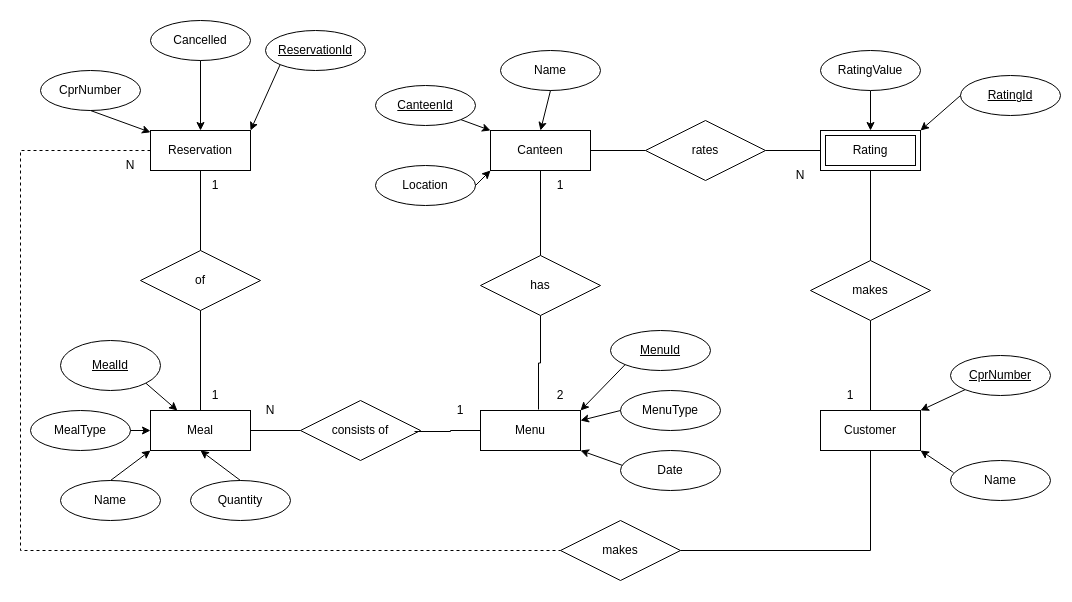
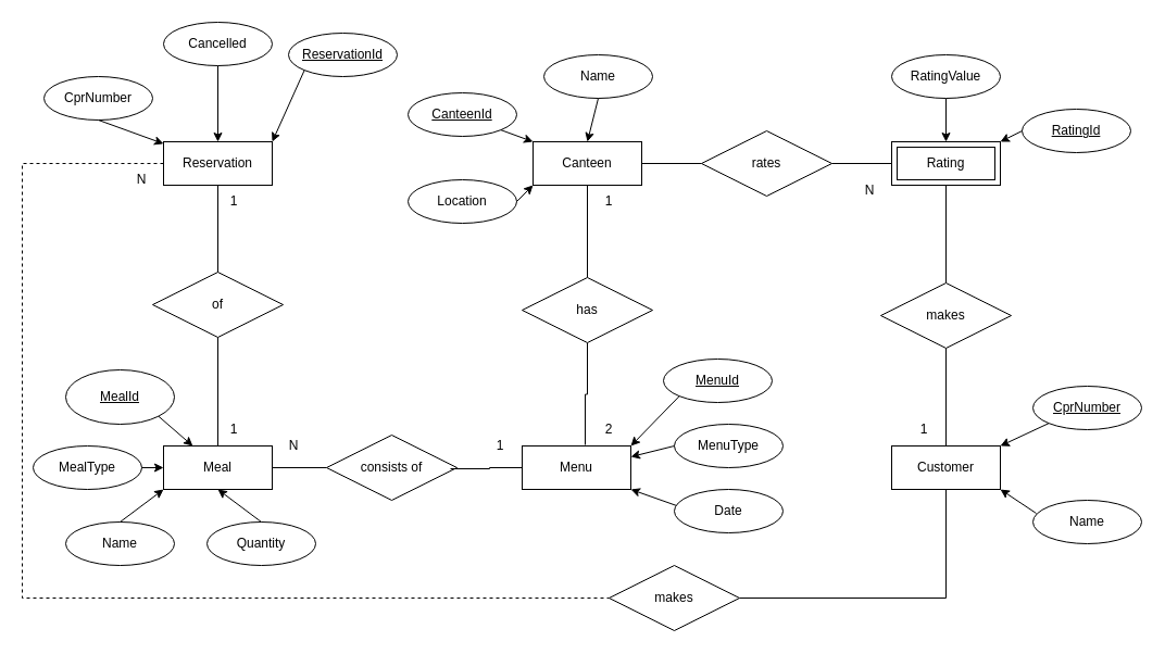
  <mxCell id="0" />
  <mxCell id="1" parent="0" />
  <mxCell id="2" style="edgeStyle=orthogonalEdgeStyle;rounded=0;orthogonalLoop=1;jettySize=auto;html=1;endArrow=none;endFill=0;dashed=1;" edge="1" parent="1" source="3"><mxGeometry relative="1" as="geometry"><mxPoint x="560" y="550" as="targetPoint" /><Array as="points"><mxPoint x="20" y="150" /><mxPoint x="20" y="550" /></Array></mxGeometry></mxCell>
  <mxCell id="3" value="Reservation" style="whiteSpace=wrap;html=1;align=center;" vertex="1" parent="1"><mxGeometry x="150" y="130" width="100" height="40" as="geometry" /></mxCell>
  <mxCell id="4" value="of" style="shape=rhombus;perimeter=rhombusPerimeter;whiteSpace=wrap;html=1;align=center;" vertex="1" parent="1"><mxGeometry x="140" y="250" width="120" height="60" as="geometry" /></mxCell>
  <mxCell id="5" value="" style="endArrow=none;html=1;rounded=0;exitX=0.5;exitY=1;exitDx=0;exitDy=0;entryX=0.5;entryY=0;entryDx=0;entryDy=0;endFill=0;" edge="1" parent="1" source="3" target="4"><mxGeometry width="50" height="50" relative="1" as="geometry"><mxPoint x="340" y="230" as="sourcePoint" /><mxPoint x="390" y="180" as="targetPoint" /></mxGeometry></mxCell>
  <mxCell id="6" value="" style="endArrow=none;html=1;rounded=0;exitX=0.5;exitY=1;exitDx=0;exitDy=0;entryX=0.5;entryY=0;entryDx=0;entryDy=0;endFill=0;" edge="1" parent="1" source="4" target="7"><mxGeometry width="50" height="50" relative="1" as="geometry"><mxPoint x="210" y="180" as="sourcePoint" /><mxPoint x="210" y="260" as="targetPoint" /></mxGeometry></mxCell>
  <mxCell id="7" value="Meal" style="whiteSpace=wrap;html=1;align=center;" vertex="1" parent="1"><mxGeometry x="150" y="410" width="100" height="40" as="geometry" /></mxCell>
  <mxCell id="8" value="CprNumber" style="ellipse;whiteSpace=wrap;html=1;align=center;" vertex="1" parent="1"><mxGeometry x="40" y="70" width="100" height="40" as="geometry" /></mxCell>
  <mxCell id="9" value="Cancelled" style="ellipse;whiteSpace=wrap;html=1;align=center;" vertex="1" parent="1"><mxGeometry x="150" y="20" width="100" height="40" as="geometry" /></mxCell>
  <mxCell id="10" style="edgeStyle=orthogonalEdgeStyle;rounded=0;orthogonalLoop=1;jettySize=auto;html=1;entryX=0.5;entryY=0;entryDx=0;entryDy=0;endArrow=none;endFill=0;" edge="1" parent="1" source="11" target="29"><mxGeometry relative="1" as="geometry" /></mxCell>
  <mxCell id="11" value="Canteen" style="whiteSpace=wrap;html=1;align=center;" vertex="1" parent="1"><mxGeometry x="490" y="130" width="100" height="40" as="geometry" /></mxCell>
  <mxCell id="12" value="Menu" style="whiteSpace=wrap;html=1;align=center;" vertex="1" parent="1"><mxGeometry x="480" y="410" width="100" height="40" as="geometry" /></mxCell>
  <mxCell id="13" style="edgeStyle=orthogonalEdgeStyle;rounded=0;orthogonalLoop=1;jettySize=auto;html=1;entryX=1;entryY=0.5;entryDx=0;entryDy=0;endArrow=none;endFill=0;" edge="1" parent="1" source="14" target="20"><mxGeometry relative="1" as="geometry" /></mxCell>
  <mxCell id="14" value="Rating" style="shape=ext;margin=3;double=1;whiteSpace=wrap;html=1;align=center;" vertex="1" parent="1"><mxGeometry x="820" y="130" width="100" height="40" as="geometry" /></mxCell>
  <mxCell id="15" style="edgeStyle=orthogonalEdgeStyle;rounded=0;orthogonalLoop=1;jettySize=auto;html=1;entryX=0.5;entryY=1;entryDx=0;entryDy=0;endArrow=none;endFill=0;" edge="1" parent="1" source="17" target="22"><mxGeometry relative="1" as="geometry" /></mxCell>
  <mxCell id="16" style="edgeStyle=orthogonalEdgeStyle;rounded=0;orthogonalLoop=1;jettySize=auto;html=1;entryX=1;entryY=0.5;entryDx=0;entryDy=0;endArrow=none;endFill=0;" edge="1" parent="1" source="17" target="32"><mxGeometry relative="1" as="geometry"><Array as="points"><mxPoint x="870" y="550" /></Array></mxGeometry></mxCell>
  <mxCell id="17" value="Customer" style="whiteSpace=wrap;html=1;align=center;" vertex="1" parent="1"><mxGeometry x="820" y="410" width="100" height="40" as="geometry" /></mxCell>
  <mxCell id="18" value="ReservationId" style="ellipse;whiteSpace=wrap;html=1;align=center;fontStyle=4;" vertex="1" parent="1"><mxGeometry x="265" y="30" width="100" height="40" as="geometry" /></mxCell>
  <mxCell id="19" style="edgeStyle=orthogonalEdgeStyle;rounded=0;orthogonalLoop=1;jettySize=auto;html=1;entryX=1;entryY=0.5;entryDx=0;entryDy=0;endArrow=none;endFill=0;" edge="1" parent="1" source="20" target="11"><mxGeometry relative="1" as="geometry" /></mxCell>
  <mxCell id="20" value="rates" style="shape=rhombus;perimeter=rhombusPerimeter;whiteSpace=wrap;html=1;align=center;" vertex="1" parent="1"><mxGeometry x="645" y="120" width="120" height="60" as="geometry" /></mxCell>
  <mxCell id="21" style="edgeStyle=orthogonalEdgeStyle;rounded=0;orthogonalLoop=1;jettySize=auto;html=1;entryX=0.5;entryY=1;entryDx=0;entryDy=0;endArrow=none;endFill=0;" edge="1" parent="1" source="22" target="14"><mxGeometry relative="1" as="geometry" /></mxCell>
  <mxCell id="22" value="makes" style="shape=rhombus;perimeter=rhombusPerimeter;whiteSpace=wrap;html=1;align=center;" vertex="1" parent="1"><mxGeometry x="810" y="260" width="120" height="60" as="geometry" /></mxCell>
  <mxCell id="23" style="edgeStyle=orthogonalEdgeStyle;rounded=0;orthogonalLoop=1;jettySize=auto;html=1;entryX=1;entryY=0.5;entryDx=0;entryDy=0;endArrow=none;endFill=0;" edge="1" parent="1" source="24" target="7"><mxGeometry relative="1" as="geometry" /></mxCell>
  <mxCell id="24" value="consists of" style="shape=rhombus;perimeter=rhombusPerimeter;whiteSpace=wrap;html=1;align=center;" vertex="1" parent="1"><mxGeometry x="300" y="400" width="120" height="60" as="geometry" /></mxCell>
  <mxCell id="25" style="edgeStyle=orthogonalEdgeStyle;rounded=0;orthogonalLoop=1;jettySize=auto;html=1;entryX=0.95;entryY=0.517;entryDx=0;entryDy=0;entryPerimeter=0;exitX=0;exitY=0.5;exitDx=0;exitDy=0;endArrow=none;endFill=0;" edge="1" parent="1" source="12" target="24"><mxGeometry relative="1" as="geometry"><mxPoint x="880" y="420" as="sourcePoint" /><mxPoint x="880" y="330" as="targetPoint" /></mxGeometry></mxCell>
  <mxCell id="26" value="N" style="text;html=1;strokeColor=none;fillColor=none;align=center;verticalAlign=middle;whiteSpace=wrap;rounded=0;" vertex="1" parent="1"><mxGeometry x="240" y="395" width="60" height="30" as="geometry" /></mxCell>
  <mxCell id="27" value="1" style="text;html=1;strokeColor=none;fillColor=none;align=center;verticalAlign=middle;whiteSpace=wrap;rounded=0;" vertex="1" parent="1"><mxGeometry x="430" y="395" width="60" height="30" as="geometry" /></mxCell>
  <mxCell id="28" style="edgeStyle=orthogonalEdgeStyle;rounded=0;orthogonalLoop=1;jettySize=auto;html=1;entryX=0.58;entryY=-0.025;entryDx=0;entryDy=0;entryPerimeter=0;endArrow=none;endFill=0;" edge="1" parent="1" source="29" target="12"><mxGeometry relative="1" as="geometry" /></mxCell>
  <mxCell id="29" value="has" style="shape=rhombus;perimeter=rhombusPerimeter;whiteSpace=wrap;html=1;align=center;" vertex="1" parent="1"><mxGeometry x="480" y="255" width="120" height="60" as="geometry" /></mxCell>
  <mxCell id="30" value="2" style="text;html=1;strokeColor=none;fillColor=none;align=center;verticalAlign=middle;whiteSpace=wrap;rounded=0;" vertex="1" parent="1"><mxGeometry x="530" y="380" width="60" height="30" as="geometry" /></mxCell>
  <mxCell id="31" value="1" style="text;html=1;strokeColor=none;fillColor=none;align=center;verticalAlign=middle;whiteSpace=wrap;rounded=0;" vertex="1" parent="1"><mxGeometry x="530" y="170" width="60" height="30" as="geometry" /></mxCell>
  <mxCell id="32" value="makes" style="shape=rhombus;perimeter=rhombusPerimeter;whiteSpace=wrap;html=1;align=center;" vertex="1" parent="1"><mxGeometry x="560" y="520" width="120" height="60" as="geometry" /></mxCell>
  <mxCell id="33" value="Name" style="ellipse;whiteSpace=wrap;html=1;align=center;" vertex="1" parent="1"><mxGeometry x="950" y="460" width="100" height="40" as="geometry" /></mxCell>
  <mxCell id="34" value="" style="endArrow=classic;html=1;rounded=0;exitX=0.5;exitY=1;exitDx=0;exitDy=0;" edge="1" parent="1" source="8" target="3"><mxGeometry width="50" height="50" relative="1" as="geometry"><mxPoint x="210" y="180" as="sourcePoint" /><mxPoint x="210" y="260" as="targetPoint" /></mxGeometry></mxCell>
  <mxCell id="35" value="" style="endArrow=classic;html=1;rounded=0;exitX=0.5;exitY=1;exitDx=0;exitDy=0;entryX=0.5;entryY=0;entryDx=0;entryDy=0;" edge="1" parent="1" source="9" target="3"><mxGeometry width="50" height="50" relative="1" as="geometry"><mxPoint x="100" y="120" as="sourcePoint" /><mxPoint x="160" y="142" as="targetPoint" /></mxGeometry></mxCell>
  <mxCell id="36" value="" style="endArrow=classic;html=1;rounded=0;exitX=0;exitY=1;exitDx=0;exitDy=0;entryX=1;entryY=0;entryDx=0;entryDy=0;" edge="1" parent="1" source="18" target="3"><mxGeometry width="50" height="50" relative="1" as="geometry"><mxPoint x="110" y="130" as="sourcePoint" /><mxPoint x="170" y="152" as="targetPoint" /></mxGeometry></mxCell>
  <mxCell id="37" value="CprNumber" style="ellipse;whiteSpace=wrap;html=1;align=center;fontStyle=4;" vertex="1" parent="1"><mxGeometry x="950" y="355" width="100" height="40" as="geometry" /></mxCell>
  <mxCell id="38" value="" style="endArrow=classic;html=1;rounded=0;exitX=0;exitY=1;exitDx=0;exitDy=0;entryX=1;entryY=0;entryDx=0;entryDy=0;" edge="1" parent="1" source="37" target="17"><mxGeometry width="50" height="50" relative="1" as="geometry"><mxPoint x="285" y="114" as="sourcePoint" /><mxPoint x="260" y="140" as="targetPoint" /></mxGeometry></mxCell>
  <mxCell id="39" value="" style="endArrow=classic;html=1;rounded=0;exitX=0.03;exitY=0.3;exitDx=0;exitDy=0;entryX=1;entryY=1;entryDx=0;entryDy=0;exitPerimeter=0;" edge="1" parent="1" source="33" target="17"><mxGeometry width="50" height="50" relative="1" as="geometry"><mxPoint x="975" y="399" as="sourcePoint" /><mxPoint x="930" y="420" as="targetPoint" /></mxGeometry></mxCell>
  <mxCell id="40" value="MenuId" style="ellipse;whiteSpace=wrap;html=1;align=center;fontStyle=4;" vertex="1" parent="1"><mxGeometry x="610" y="330" width="100" height="40" as="geometry" /></mxCell>
  <mxCell id="41" value="MenuType" style="ellipse;whiteSpace=wrap;html=1;align=center;" vertex="1" parent="1"><mxGeometry x="620" y="390" width="100" height="40" as="geometry" /></mxCell>
  <mxCell id="42" value="" style="endArrow=classic;html=1;rounded=0;exitX=0;exitY=1;exitDx=0;exitDy=0;entryX=1;entryY=0;entryDx=0;entryDy=0;" edge="1" parent="1" source="40" target="12"><mxGeometry width="50" height="50" relative="1" as="geometry"><mxPoint x="975" y="399" as="sourcePoint" /><mxPoint x="930" y="420" as="targetPoint" /></mxGeometry></mxCell>
  <mxCell id="43" value="" style="endArrow=classic;html=1;rounded=0;exitX=0;exitY=0.5;exitDx=0;exitDy=0;entryX=1;entryY=0.25;entryDx=0;entryDy=0;" edge="1" parent="1" source="41" target="12"><mxGeometry width="50" height="50" relative="1" as="geometry"><mxPoint x="635" y="374" as="sourcePoint" /><mxPoint x="590" y="420" as="targetPoint" /></mxGeometry></mxCell>
  <mxCell id="44" value="" style="endArrow=classic;html=1;rounded=0;exitX=0;exitY=0;exitDx=0;exitDy=0;entryX=1;entryY=1;entryDx=0;entryDy=0;" edge="1" parent="1" target="12"><mxGeometry width="50" height="50" relative="1" as="geometry"><mxPoint x="624.645" y="465.858" as="sourcePoint" /><mxPoint x="600" y="430" as="targetPoint" /></mxGeometry></mxCell>
- <mxCell id="45" value="RatingId" style="ellipse;whiteSpace=wrap;html=1;align=center;fontStyle=4;" vertex="1" parent="1"><mxGeometry x="960" y="75" width="100" height="40" as="geometry" /></mxCell>
+ <mxCell id="45" value="RatingId" style="ellipse;whiteSpace=wrap;html=1;align=center;fontStyle=4;" vertex="1" parent="1"><mxGeometry x="940" y="100" width="100" height="40" as="geometry" /></mxCell>
  <mxCell id="46" style="edgeStyle=orthogonalEdgeStyle;rounded=0;orthogonalLoop=1;jettySize=auto;html=1;entryX=0.5;entryY=0;entryDx=0;entryDy=0;" edge="1" parent="1" source="47" target="14"><mxGeometry relative="1" as="geometry" /></mxCell>
  <mxCell id="47" value="RatingValue" style="ellipse;whiteSpace=wrap;html=1;align=center;" vertex="1" parent="1"><mxGeometry x="820" y="50" width="100" height="40" as="geometry" /></mxCell>
  <mxCell id="48" value="" style="endArrow=classic;html=1;rounded=0;exitX=0;exitY=0.5;exitDx=0;exitDy=0;entryX=1;entryY=0;entryDx=0;entryDy=0;" edge="1" parent="1" source="45" target="14"><mxGeometry width="50" height="50" relative="1" as="geometry"><mxPoint x="975" y="399" as="sourcePoint" /><mxPoint x="930" y="420" as="targetPoint" /></mxGeometry></mxCell>
  <mxCell id="49" value="Date" style="ellipse;whiteSpace=wrap;html=1;align=center;" vertex="1" parent="1"><mxGeometry x="620" y="450" width="100" height="40" as="geometry" /></mxCell>
  <mxCell id="50" value="MealId" style="ellipse;whiteSpace=wrap;html=1;align=center;fontStyle=4;" vertex="1" parent="1"><mxGeometry x="60" y="340" width="100" height="50" as="geometry" /></mxCell>
  <mxCell id="51" value="MealType" style="ellipse;whiteSpace=wrap;html=1;align=center;" vertex="1" parent="1"><mxGeometry x="30" y="410" width="100" height="40" as="geometry" /></mxCell>
  <mxCell id="52" value="Name" style="ellipse;whiteSpace=wrap;html=1;align=center;" vertex="1" parent="1"><mxGeometry x="60" y="480" width="100" height="40" as="geometry" /></mxCell>
  <mxCell id="53" value="Quantity" style="ellipse;whiteSpace=wrap;html=1;align=center;" vertex="1" parent="1"><mxGeometry x="190" y="480" width="100" height="40" as="geometry" /></mxCell>
  <mxCell id="54" value="" style="endArrow=classic;html=1;rounded=0;exitX=0.5;exitY=0;exitDx=0;exitDy=0;entryX=0.5;entryY=1;entryDx=0;entryDy=0;" edge="1" parent="1" source="53" target="7"><mxGeometry width="50" height="50" relative="1" as="geometry"><mxPoint x="285" y="114" as="sourcePoint" /><mxPoint x="260" y="140" as="targetPoint" /></mxGeometry></mxCell>
  <mxCell id="55" value="" style="endArrow=classic;html=1;rounded=0;exitX=0.5;exitY=0;exitDx=0;exitDy=0;entryX=0;entryY=1;entryDx=0;entryDy=0;" edge="1" parent="1" source="52" target="7"><mxGeometry width="50" height="50" relative="1" as="geometry"><mxPoint x="250" y="490" as="sourcePoint" /><mxPoint x="210" y="460" as="targetPoint" /></mxGeometry></mxCell>
  <mxCell id="56" value="" style="endArrow=classic;html=1;rounded=0;exitX=1;exitY=0.5;exitDx=0;exitDy=0;entryX=0;entryY=0.5;entryDx=0;entryDy=0;" edge="1" parent="1" source="51" target="7"><mxGeometry width="50" height="50" relative="1" as="geometry"><mxPoint x="120" y="490" as="sourcePoint" /><mxPoint x="160" y="460" as="targetPoint" /></mxGeometry></mxCell>
  <mxCell id="57" value="" style="endArrow=classic;html=1;rounded=0;exitX=1;exitY=1;exitDx=0;exitDy=0;" edge="1" parent="1" source="50" target="7"><mxGeometry width="50" height="50" relative="1" as="geometry"><mxPoint x="120" y="490" as="sourcePoint" /><mxPoint x="160" y="460" as="targetPoint" /></mxGeometry></mxCell>
  <mxCell id="58" value="Name" style="ellipse;whiteSpace=wrap;html=1;align=center;" vertex="1" parent="1"><mxGeometry x="500" y="50" width="100" height="40" as="geometry" /></mxCell>
  <mxCell id="59" value="CanteenId" style="ellipse;whiteSpace=wrap;html=1;align=center;fontStyle=4;" vertex="1" parent="1"><mxGeometry x="375" y="85" width="100" height="40" as="geometry" /></mxCell>
  <mxCell id="60" value="Location" style="ellipse;whiteSpace=wrap;html=1;align=center;" vertex="1" parent="1"><mxGeometry x="375" y="165" width="100" height="40" as="geometry" /></mxCell>
  <mxCell id="61" value="" style="endArrow=classic;html=1;rounded=0;exitX=0.5;exitY=1;exitDx=0;exitDy=0;entryX=0.5;entryY=0;entryDx=0;entryDy=0;" edge="1" parent="1" source="58" target="11"><mxGeometry width="50" height="50" relative="1" as="geometry"><mxPoint x="285" y="114" as="sourcePoint" /><mxPoint x="260" y="140" as="targetPoint" /></mxGeometry></mxCell>
  <mxCell id="62" value="" style="endArrow=classic;html=1;rounded=0;exitX=1;exitY=1;exitDx=0;exitDy=0;entryX=0;entryY=0;entryDx=0;entryDy=0;" edge="1" parent="1" source="59" target="11"><mxGeometry width="50" height="50" relative="1" as="geometry"><mxPoint x="560" y="100" as="sourcePoint" /><mxPoint x="550" y="140" as="targetPoint" /></mxGeometry></mxCell>
  <mxCell id="63" value="" style="endArrow=classic;html=1;rounded=0;exitX=1;exitY=0.5;exitDx=0;exitDy=0;entryX=0;entryY=1;entryDx=0;entryDy=0;" edge="1" parent="1" source="60" target="11"><mxGeometry width="50" height="50" relative="1" as="geometry"><mxPoint x="470" y="129" as="sourcePoint" /><mxPoint x="500" y="140" as="targetPoint" /></mxGeometry></mxCell>
  <mxCell id="64" value="1" style="text;html=1;strokeColor=none;fillColor=none;align=center;verticalAlign=middle;whiteSpace=wrap;rounded=0;" vertex="1" parent="1"><mxGeometry x="820" y="380" width="60" height="30" as="geometry" /></mxCell>
  <mxCell id="65" value="N" style="text;html=1;strokeColor=none;fillColor=none;align=center;verticalAlign=middle;whiteSpace=wrap;rounded=0;" vertex="1" parent="1"><mxGeometry x="100" y="150" width="60" height="30" as="geometry" /></mxCell>
  <mxCell id="66" value="1" style="text;html=1;strokeColor=none;fillColor=none;align=center;verticalAlign=middle;whiteSpace=wrap;rounded=0;" vertex="1" parent="1"><mxGeometry x="185" y="170" width="60" height="30" as="geometry" /></mxCell>
  <mxCell id="67" value="1" style="text;html=1;strokeColor=none;fillColor=none;align=center;verticalAlign=middle;whiteSpace=wrap;rounded=0;" vertex="1" parent="1"><mxGeometry x="185" y="380" width="60" height="30" as="geometry" /></mxCell>
  <mxCell id="68" value="N" style="text;html=1;strokeColor=none;fillColor=none;align=center;verticalAlign=middle;whiteSpace=wrap;rounded=0;" vertex="1" parent="1"><mxGeometry x="770" y="160" width="60" height="30" as="geometry" /></mxCell>
